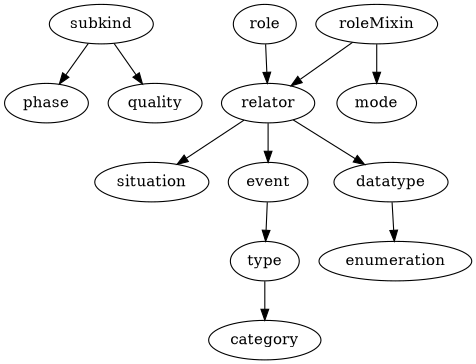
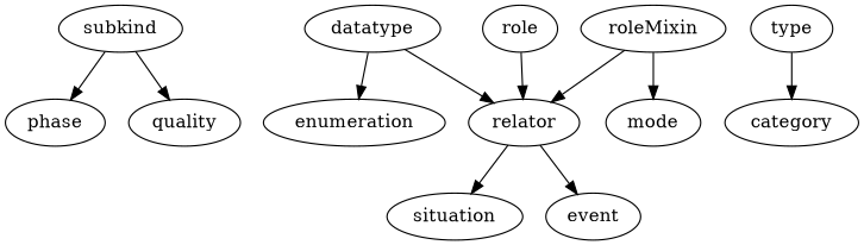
  strict digraph {
    subkind
    phase
    quality
    role
    relator
    situation
    event
    datatype
    roleMixin
    mode
    type
    enumeration
    category
    subkind -> phase
    subkind -> quality
    role -> relator
    relator -> situation
    relator -> event
-   relator -> datatype
-   event -> type
+   datatype -> relator
    datatype -> enumeration
    roleMixin -> relator
    roleMixin -> mode
    type -> category
  }
